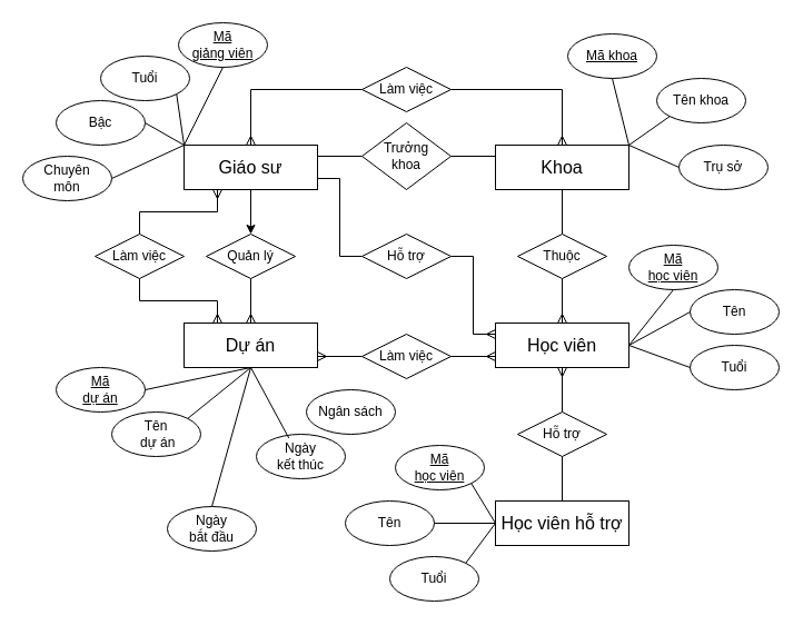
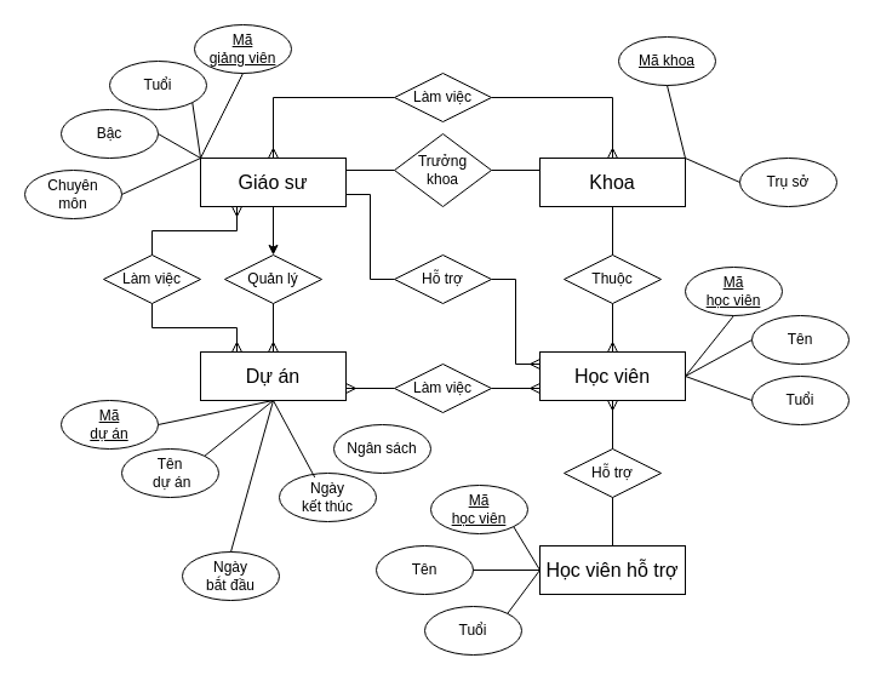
  <mxCell id="0" />
  <mxCell id="1" parent="0" />
  <mxCell id="2" value="&lt;font style=&quot;font-size: 16px;&quot;&gt;Giáo sư&lt;/font&gt;" style="whiteSpace=wrap;html=1;align=center;" vertex="1" parent="1"><mxGeometry x="165" y="130" width="120" height="40" as="geometry" /></mxCell>
  <mxCell id="3" value="&lt;span style=&quot;font-size: 16px;&quot;&gt;Học viên&lt;/span&gt;" style="whiteSpace=wrap;html=1;align=center;" vertex="1" parent="1"><mxGeometry x="445" y="290" width="120" height="40" as="geometry" /></mxCell>
  <mxCell id="4" value="&lt;span style=&quot;font-size: 16px;&quot;&gt;Khoa&lt;/span&gt;" style="whiteSpace=wrap;html=1;align=center;" vertex="1" parent="1"><mxGeometry x="445" y="130" width="120" height="40" as="geometry" /></mxCell>
  <mxCell id="5" value="&lt;font style=&quot;font-size: 16px;&quot;&gt;Dự án&lt;/font&gt;" style="whiteSpace=wrap;html=1;align=center;" vertex="1" parent="1"><mxGeometry x="165" y="290" width="120" height="40" as="geometry" /></mxCell>
  <mxCell id="6" value="Quản lý" style="shape=rhombus;perimeter=rhombusPerimeter;whiteSpace=wrap;html=1;align=center;" vertex="1" parent="1"><mxGeometry x="185" y="210" width="80" height="40" as="geometry" /></mxCell>
  <mxCell id="7" value="" style="fontSize=12;html=1;endArrow=ERmany;rounded=0;exitX=0.5;exitY=1;exitDx=0;exitDy=0;entryX=0.5;entryY=0;entryDx=0;entryDy=0;" edge="1" parent="1" source="6" target="5"><mxGeometry width="100" height="100" relative="1" as="geometry"><mxPoint x="545" y="290" as="sourcePoint" /><mxPoint x="645" y="190" as="targetPoint" /></mxGeometry></mxCell>
  <mxCell id="8" value="Làm việc" style="shape=rhombus;perimeter=rhombusPerimeter;whiteSpace=wrap;html=1;align=center;" vertex="1" parent="1"><mxGeometry x="85" y="210" width="80" height="40" as="geometry" /></mxCell>
  <mxCell id="9" value="" style="edgeStyle=orthogonalEdgeStyle;fontSize=12;html=1;endArrow=ERmany;rounded=0;exitX=0.5;exitY=1;exitDx=0;exitDy=0;entryX=0.25;entryY=0;entryDx=0;entryDy=0;" edge="1" source="8" parent="1" target="5"><mxGeometry width="100" height="100" relative="1" as="geometry"><mxPoint x="555" y="350" as="sourcePoint" /><mxPoint x="575" y="410" as="targetPoint" /></mxGeometry></mxCell>
  <mxCell id="10" value="Làm việc" style="shape=rhombus;perimeter=rhombusPerimeter;whiteSpace=wrap;html=1;align=center;" vertex="1" parent="1"><mxGeometry x="325" y="300" width="80" height="40" as="geometry" /></mxCell>
  <mxCell id="11" value="" style="fontSize=12;html=1;endArrow=ERmany;rounded=0;exitX=0;exitY=0.5;exitDx=0;exitDy=0;entryX=1;entryY=0.75;entryDx=0;entryDy=0;" edge="1" source="10" parent="1" target="5"><mxGeometry width="100" height="100" relative="1" as="geometry"><mxPoint x="570" y="420" as="sourcePoint" /><mxPoint x="580" y="430" as="targetPoint" /></mxGeometry></mxCell>
  <mxCell id="12" value="&lt;span style=&quot;font-size: 16px;&quot;&gt;Học viên hỗ trợ&lt;/span&gt;" style="whiteSpace=wrap;html=1;align=center;" vertex="1" parent="1"><mxGeometry x="445" y="450" width="120" height="40" as="geometry" /></mxCell>
  <mxCell id="13" value="" style="edgeStyle=orthogonalEdgeStyle;fontSize=12;html=1;endArrow=ERmany;rounded=0;exitX=0.5;exitY=0;exitDx=0;exitDy=0;entryX=0.25;entryY=1;entryDx=0;entryDy=0;" edge="1" parent="1" source="8" target="2"><mxGeometry width="100" height="100" relative="1" as="geometry"><mxPoint x="435" y="680" as="sourcePoint" /><mxPoint x="535" y="580" as="targetPoint" /></mxGeometry></mxCell>
  <mxCell id="14" value="" style="fontSize=12;html=1;endArrow=ERmany;rounded=0;exitX=1;exitY=0.5;exitDx=0;exitDy=0;entryX=0;entryY=0.75;entryDx=0;entryDy=0;" edge="1" parent="1" source="10" target="3"><mxGeometry width="100" height="100" relative="1" as="geometry"><mxPoint x="445" y="690" as="sourcePoint" /><mxPoint x="545" y="590" as="targetPoint" /></mxGeometry></mxCell>
  <mxCell id="15" value="Hỗ trợ" style="shape=rhombus;perimeter=rhombusPerimeter;whiteSpace=wrap;html=1;align=center;" vertex="1" parent="1"><mxGeometry x="465" y="370" width="80" height="40" as="geometry" /></mxCell>
  <mxCell id="16" value="" style="endArrow=none;html=1;rounded=0;exitX=0.5;exitY=0;exitDx=0;exitDy=0;entryX=0.5;entryY=1;entryDx=0;entryDy=0;" edge="1" parent="1" source="12" target="15"><mxGeometry relative="1" as="geometry"><mxPoint x="355" y="670" as="sourcePoint" /><mxPoint x="515" y="670" as="targetPoint" /></mxGeometry></mxCell>
  <mxCell id="17" value="" style="fontSize=12;html=1;endArrow=ERmany;rounded=0;entryX=0.5;entryY=1;entryDx=0;entryDy=0;exitX=0.5;exitY=0;exitDx=0;exitDy=0;" edge="1" parent="1" source="15" target="3"><mxGeometry width="100" height="100" relative="1" as="geometry"><mxPoint x="285" y="720" as="sourcePoint" /><mxPoint x="385" y="620" as="targetPoint" /></mxGeometry></mxCell>
  <mxCell id="18" value="Thuộc" style="shape=rhombus;perimeter=rhombusPerimeter;whiteSpace=wrap;html=1;align=center;" vertex="1" parent="1"><mxGeometry x="465" y="210" width="80" height="40" as="geometry" /></mxCell>
  <mxCell id="19" value="" style="fontSize=12;html=1;endArrow=ERmany;rounded=0;exitX=0.5;exitY=1;exitDx=0;exitDy=0;entryX=0.5;entryY=0;entryDx=0;entryDy=0;" edge="1" source="18" parent="1" target="3"><mxGeometry width="100" height="100" relative="1" as="geometry"><mxPoint x="485" y="910" as="sourcePoint" /><mxPoint x="455" y="590" as="targetPoint" /></mxGeometry></mxCell>
  <mxCell id="20" value="Trưởng&lt;br&gt;khoa" style="shape=rhombus;perimeter=rhombusPerimeter;whiteSpace=wrap;html=1;align=center;" vertex="1" parent="1"><mxGeometry x="325" y="110" width="80" height="60" as="geometry" /></mxCell>
  <mxCell id="21" value="" style="endArrow=none;html=1;rounded=0;exitX=0;exitY=0.5;exitDx=0;exitDy=0;entryX=1;entryY=0.25;entryDx=0;entryDy=0;" edge="1" parent="1" source="20" target="2"><mxGeometry relative="1" as="geometry"><mxPoint x="265" y="440" as="sourcePoint" /><mxPoint x="315" y="170" as="targetPoint" /></mxGeometry></mxCell>
  <mxCell id="22" value="" style="endArrow=none;html=1;rounded=0;exitX=1;exitY=0.5;exitDx=0;exitDy=0;entryX=0;entryY=0.25;entryDx=0;entryDy=0;" edge="1" parent="1" source="20" target="4"><mxGeometry relative="1" as="geometry"><mxPoint x="295" y="470" as="sourcePoint" /><mxPoint x="455" y="470" as="targetPoint" /></mxGeometry></mxCell>
  <mxCell id="23" value="Làm việc" style="shape=rhombus;perimeter=rhombusPerimeter;whiteSpace=wrap;html=1;align=center;" vertex="1" parent="1"><mxGeometry x="325" y="60" width="80" height="40" as="geometry" /></mxCell>
  <mxCell id="24" value="" style="edgeStyle=orthogonalEdgeStyle;fontSize=12;html=1;endArrow=ERmany;rounded=0;exitX=1;exitY=0.5;exitDx=0;exitDy=0;entryX=0.5;entryY=0;entryDx=0;entryDy=0;" edge="1" source="23" parent="1" target="4"><mxGeometry width="100" height="100" relative="1" as="geometry"><mxPoint x="580" y="395" as="sourcePoint" /><mxPoint x="590" y="405" as="targetPoint" /></mxGeometry></mxCell>
  <mxCell id="25" value="" style="edgeStyle=orthogonalEdgeStyle;fontSize=12;html=1;endArrow=ERmany;rounded=0;exitX=0;exitY=0.5;exitDx=0;exitDy=0;entryX=0.5;entryY=0;entryDx=0;entryDy=0;" edge="1" source="23" parent="1" target="2"><mxGeometry width="100" height="100" relative="1" as="geometry"><mxPoint x="460" y="725" as="sourcePoint" /><mxPoint x="265" y="490" as="targetPoint" /></mxGeometry></mxCell>
  <mxCell id="26" value="" style="endArrow=none;html=1;rounded=0;exitX=0.5;exitY=0;exitDx=0;exitDy=0;entryX=0.5;entryY=1;entryDx=0;entryDy=0;" edge="1" parent="1" source="18" target="4"><mxGeometry relative="1" as="geometry"><mxPoint x="555" y="620" as="sourcePoint" /><mxPoint x="715" y="620" as="targetPoint" /></mxGeometry></mxCell>
  <mxCell id="27" value="Hỗ trợ" style="shape=rhombus;perimeter=rhombusPerimeter;whiteSpace=wrap;html=1;align=center;" vertex="1" parent="1"><mxGeometry x="325" y="210" width="80" height="40" as="geometry" /></mxCell>
  <mxCell id="28" value="" style="endArrow=none;html=1;rounded=0;exitX=1;exitY=0.75;exitDx=0;exitDy=0;entryX=0;entryY=0.5;entryDx=0;entryDy=0;edgeStyle=orthogonalEdgeStyle;" edge="1" target="27" parent="1" source="2"><mxGeometry relative="1" as="geometry"><mxPoint x="365" y="290" as="sourcePoint" /><mxPoint x="375" y="510" as="targetPoint" /></mxGeometry></mxCell>
  <mxCell id="29" value="" style="fontSize=12;html=1;endArrow=ERmany;rounded=0;entryX=0;entryY=0.25;entryDx=0;entryDy=0;exitX=1;exitY=0.5;exitDx=0;exitDy=0;edgeStyle=orthogonalEdgeStyle;" edge="1" source="27" parent="1" target="3"><mxGeometry width="100" height="100" relative="1" as="geometry"><mxPoint x="145" y="560" as="sourcePoint" /><mxPoint x="365" y="170" as="targetPoint" /></mxGeometry></mxCell>
  <mxCell id="30" value="" style="endArrow=classic;html=1;rounded=0;exitX=0.5;exitY=1;exitDx=0;exitDy=0;entryX=0.5;entryY=0;entryDx=0;entryDy=0;" edge="1" parent="1" source="2" target="6"><mxGeometry relative="1" as="geometry"><mxPoint x="205" y="190" as="sourcePoint" /><mxPoint x="365" y="190" as="targetPoint" /></mxGeometry></mxCell>
  <mxCell id="31" value="Tuổi" style="ellipse;whiteSpace=wrap;html=1;align=center;" vertex="1" parent="1"><mxGeometry x="90" y="50" width="80" height="40" as="geometry" /></mxCell>
  <mxCell id="32" value="&lt;font style=&quot;font-size: 12px;&quot;&gt;Mã&lt;br&gt;giảng viên&lt;/font&gt;" style="ellipse;whiteSpace=wrap;html=1;align=center;fontStyle=4;" vertex="1" parent="1"><mxGeometry x="160" y="20" width="80" height="40" as="geometry" /></mxCell>
  <mxCell id="33" value="Bậc" style="ellipse;whiteSpace=wrap;html=1;align=center;" vertex="1" parent="1"><mxGeometry x="50" y="90" width="80" height="40" as="geometry" /></mxCell>
  <mxCell id="34" value="Chuyên&lt;br&gt;môn" style="ellipse;whiteSpace=wrap;html=1;align=center;" vertex="1" parent="1"><mxGeometry x="20" y="140" width="80" height="40" as="geometry" /></mxCell>
  <mxCell id="35" value="Tuổi" style="ellipse;whiteSpace=wrap;html=1;align=center;" vertex="1" parent="1"><mxGeometry x="620" y="310" width="80" height="40" as="geometry" /></mxCell>
  <mxCell id="36" value="&lt;font style=&quot;font-size: 12px;&quot;&gt;Mã&lt;br&gt;học viên&lt;br&gt;&lt;/font&gt;" style="ellipse;whiteSpace=wrap;html=1;align=center;fontStyle=4;" vertex="1" parent="1"><mxGeometry x="565" y="220" width="80" height="40" as="geometry" /></mxCell>
  <mxCell id="37" value="Tên" style="ellipse;whiteSpace=wrap;html=1;align=center;" vertex="1" parent="1"><mxGeometry x="620" y="260" width="80" height="40" as="geometry" /></mxCell>
  <mxCell id="38" value="Tên&lt;br&gt;&amp;nbsp;dự án" style="ellipse;whiteSpace=wrap;html=1;align=center;" vertex="1" parent="1"><mxGeometry x="100" y="370" width="80" height="40" as="geometry" /></mxCell>
  <mxCell id="39" value="&lt;font style=&quot;font-size: 12px;&quot;&gt;Mã&lt;br&gt;dự án&lt;/font&gt;" style="ellipse;whiteSpace=wrap;html=1;align=center;fontStyle=4;" vertex="1" parent="1"><mxGeometry x="50" y="330" width="80" height="40" as="geometry" /></mxCell>
  <mxCell id="40" value="Ngày&lt;br&gt;bắt đầu" style="ellipse;whiteSpace=wrap;html=1;align=center;" vertex="1" parent="1"><mxGeometry x="150" y="455" width="80" height="40" as="geometry" /></mxCell>
  <mxCell id="41" value="Ngày&lt;br&gt;kết thúc" style="ellipse;whiteSpace=wrap;html=1;align=center;" vertex="1" parent="1"><mxGeometry x="230" y="390" width="80" height="40" as="geometry" /></mxCell>
  <mxCell id="42" value="Ngân sách" style="ellipse;whiteSpace=wrap;html=1;align=center;" vertex="1" parent="1"><mxGeometry x="275" y="350" width="80" height="40" as="geometry" /></mxCell>
  <mxCell id="43" value="Tuổi" style="ellipse;whiteSpace=wrap;html=1;align=center;" vertex="1" parent="1"><mxGeometry x="350" y="500" width="80" height="40" as="geometry" /></mxCell>
  <mxCell id="44" value="&lt;font style=&quot;font-size: 12px;&quot;&gt;Mã&lt;br&gt;học viên&lt;br&gt;&lt;/font&gt;" style="ellipse;whiteSpace=wrap;html=1;align=center;fontStyle=4;" vertex="1" parent="1"><mxGeometry x="355" y="400" width="80" height="40" as="geometry" /></mxCell>
  <mxCell id="45" value="Tên" style="ellipse;whiteSpace=wrap;html=1;align=center;" vertex="1" parent="1"><mxGeometry x="310" y="450" width="80" height="40" as="geometry" /></mxCell>
  <mxCell id="46" value="Trụ sở" style="ellipse;whiteSpace=wrap;html=1;align=center;" vertex="1" parent="1"><mxGeometry x="610" y="130" width="80" height="40" as="geometry" /></mxCell>
  <mxCell id="47" value="&lt;font style=&quot;font-size: 12px;&quot;&gt;Mã khoa&lt;br&gt;&lt;/font&gt;" style="ellipse;whiteSpace=wrap;html=1;align=center;fontStyle=4;" vertex="1" parent="1"><mxGeometry x="510" y="30" width="80" height="40" as="geometry" /></mxCell>
- <mxCell id="48" value="Tên khoa" style="ellipse;whiteSpace=wrap;html=1;align=center;" vertex="1" parent="1"><mxGeometry x="590" y="70" width="80" height="40" as="geometry" /></mxCell>
  <mxCell id="49" value="" style="endArrow=none;html=1;rounded=0;entryX=0;entryY=0;entryDx=0;entryDy=0;" edge="1" parent="1" target="2"><mxGeometry relative="1" as="geometry"><mxPoint x="200" y="60" as="sourcePoint" /><mxPoint x="190" y="230" as="targetPoint" /></mxGeometry></mxCell>
  <mxCell id="50" value="" style="endArrow=none;html=1;rounded=0;exitX=1;exitY=1;exitDx=0;exitDy=0;entryX=0;entryY=0;entryDx=0;entryDy=0;" edge="1" parent="1" source="31" target="2"><mxGeometry relative="1" as="geometry"><mxPoint x="150" y="110" as="sourcePoint" /><mxPoint x="310" y="110" as="targetPoint" /></mxGeometry></mxCell>
  <mxCell id="51" value="" style="endArrow=none;html=1;rounded=0;exitX=1;exitY=0.5;exitDx=0;exitDy=0;entryX=0;entryY=0;entryDx=0;entryDy=0;" edge="1" parent="1" source="33" target="2"><mxGeometry relative="1" as="geometry"><mxPoint x="0" y="230" as="sourcePoint" /><mxPoint x="160" y="230" as="targetPoint" /></mxGeometry></mxCell>
  <mxCell id="52" value="" style="endArrow=none;html=1;rounded=0;exitX=1;exitY=0.5;exitDx=0;exitDy=0;entryX=0;entryY=0;entryDx=0;entryDy=0;" edge="1" parent="1" source="34" target="2"><mxGeometry relative="1" as="geometry"><mxPoint x="10" y="250" as="sourcePoint" /><mxPoint x="170" y="250" as="targetPoint" /></mxGeometry></mxCell>
  <mxCell id="53" value="" style="endArrow=none;html=1;rounded=0;exitX=1;exitY=0.5;exitDx=0;exitDy=0;entryX=0.5;entryY=1;entryDx=0;entryDy=0;" edge="1" parent="1" source="39" target="5"><mxGeometry relative="1" as="geometry"><mxPoint x="-20" y="290" as="sourcePoint" /><mxPoint x="140" y="290" as="targetPoint" /></mxGeometry></mxCell>
  <mxCell id="54" value="" style="endArrow=none;html=1;rounded=0;exitX=1;exitY=0;exitDx=0;exitDy=0;entryX=0.5;entryY=1;entryDx=0;entryDy=0;" edge="1" parent="1" source="38" target="5"><mxGeometry relative="1" as="geometry"><mxPoint x="40" y="430" as="sourcePoint" /><mxPoint x="220" y="330" as="targetPoint" /></mxGeometry></mxCell>
  <mxCell id="55" value="" style="endArrow=none;html=1;rounded=0;exitX=0.5;exitY=0;exitDx=0;exitDy=0;entryX=0.5;entryY=1;entryDx=0;entryDy=0;" edge="1" parent="1" source="40" target="5"><mxGeometry relative="1" as="geometry"><mxPoint x="70" y="470" as="sourcePoint" /><mxPoint x="220" y="330" as="targetPoint" /></mxGeometry></mxCell>
  <mxCell id="56" value="" style="endArrow=none;html=1;rounded=0;exitX=0.5;exitY=1;exitDx=0;exitDy=0;entryX=0.365;entryY=0.085;entryDx=0;entryDy=0;entryPerimeter=0;" edge="1" parent="1" source="5" target="41"><mxGeometry relative="1" as="geometry"><mxPoint x="190" y="500" as="sourcePoint" /><mxPoint x="350" y="500" as="targetPoint" /></mxGeometry></mxCell>
  <mxCell id="57" value="" style="endArrow=none;html=1;rounded=0;exitX=1;exitY=1;exitDx=0;exitDy=0;entryX=0;entryY=0.5;entryDx=0;entryDy=0;" edge="1" parent="1" source="44" target="12"><mxGeometry relative="1" as="geometry"><mxPoint x="610" y="430" as="sourcePoint" /><mxPoint x="770" y="430" as="targetPoint" /></mxGeometry></mxCell>
  <mxCell id="58" value="" style="endArrow=none;html=1;rounded=0;exitX=1;exitY=0.5;exitDx=0;exitDy=0;entryX=0;entryY=0.5;entryDx=0;entryDy=0;" edge="1" parent="1" source="45" target="12"><mxGeometry relative="1" as="geometry"><mxPoint x="410" y="470" as="sourcePoint" /><mxPoint x="440" y="470" as="targetPoint" /></mxGeometry></mxCell>
  <mxCell id="59" value="" style="endArrow=none;html=1;rounded=0;exitX=1;exitY=0;exitDx=0;exitDy=0;entryX=0;entryY=0.5;entryDx=0;entryDy=0;" edge="1" parent="1" source="43" target="12"><mxGeometry relative="1" as="geometry"><mxPoint x="510" y="530" as="sourcePoint" /><mxPoint x="670" y="530" as="targetPoint" /></mxGeometry></mxCell>
  <mxCell id="60" value="" style="endArrow=none;html=1;rounded=0;entryX=0.5;entryY=1;entryDx=0;entryDy=0;exitX=1;exitY=0;exitDx=0;exitDy=0;" edge="1" parent="1" source="4" target="47"><mxGeometry relative="1" as="geometry"><mxPoint x="380" y="20" as="sourcePoint" /><mxPoint x="540" y="20" as="targetPoint" /></mxGeometry></mxCell>
- <mxCell id="61" value="" style="endArrow=none;html=1;rounded=0;exitX=1;exitY=0;exitDx=0;exitDy=0;entryX=0;entryY=1;entryDx=0;entryDy=0;" edge="1" parent="1" source="4" target="48"><mxGeometry relative="1" as="geometry"><mxPoint x="700" y="50" as="sourcePoint" /><mxPoint x="860" y="50" as="targetPoint" /></mxGeometry></mxCell>
  <mxCell id="62" value="" style="endArrow=none;html=1;rounded=0;exitX=1;exitY=0;exitDx=0;exitDy=0;entryX=0;entryY=0.5;entryDx=0;entryDy=0;" edge="1" parent="1" source="4" target="46"><mxGeometry relative="1" as="geometry"><mxPoint x="710" y="100" as="sourcePoint" /><mxPoint x="870" y="100" as="targetPoint" /></mxGeometry></mxCell>
  <mxCell id="63" value="" style="endArrow=none;html=1;rounded=0;exitX=0.5;exitY=1;exitDx=0;exitDy=0;entryX=1;entryY=0.5;entryDx=0;entryDy=0;" edge="1" parent="1" source="36" target="3"><mxGeometry relative="1" as="geometry"><mxPoint x="640" y="430" as="sourcePoint" /><mxPoint x="800" y="430" as="targetPoint" /></mxGeometry></mxCell>
  <mxCell id="64" value="" style="endArrow=none;html=1;rounded=0;exitX=1;exitY=0.5;exitDx=0;exitDy=0;entryX=0;entryY=0.5;entryDx=0;entryDy=0;" edge="1" parent="1" source="3" target="37"><mxGeometry relative="1" as="geometry"><mxPoint x="640" y="450" as="sourcePoint" /><mxPoint x="800" y="450" as="targetPoint" /></mxGeometry></mxCell>
  <mxCell id="65" value="" style="endArrow=none;html=1;rounded=0;exitX=1;exitY=0.5;exitDx=0;exitDy=0;entryX=0;entryY=0.5;entryDx=0;entryDy=0;" edge="1" parent="1" source="3" target="35"><mxGeometry relative="1" as="geometry"><mxPoint x="680" y="450" as="sourcePoint" /><mxPoint x="840" y="450" as="targetPoint" /></mxGeometry></mxCell>
